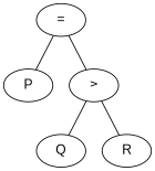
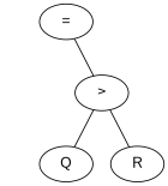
  graph {
    node [fontname=arial]
    n1 [label="="]
-   n2 [label=P]
    n3 [label=">"]
    n4 [label=Q]
    n5 [label=R]
-   n1 -- n2
    n1 -- n3
    n3 -- n4
    n3 -- n5
  }
